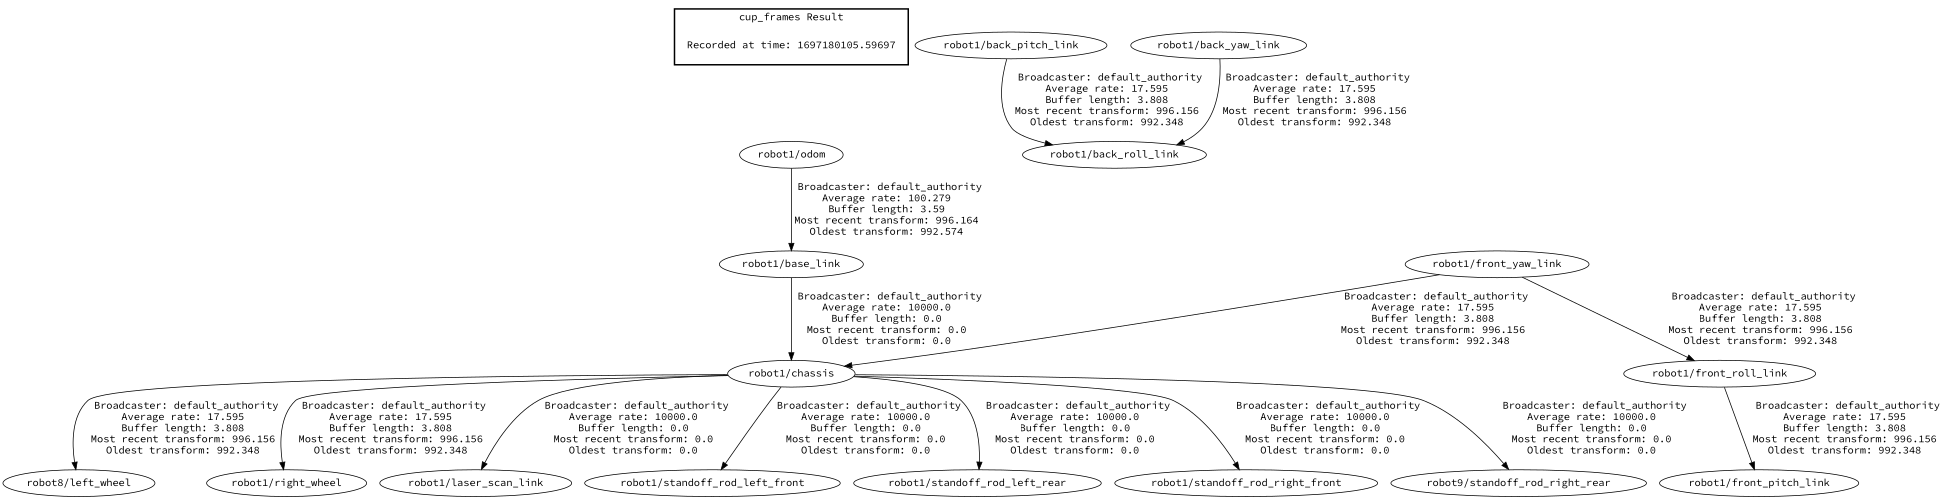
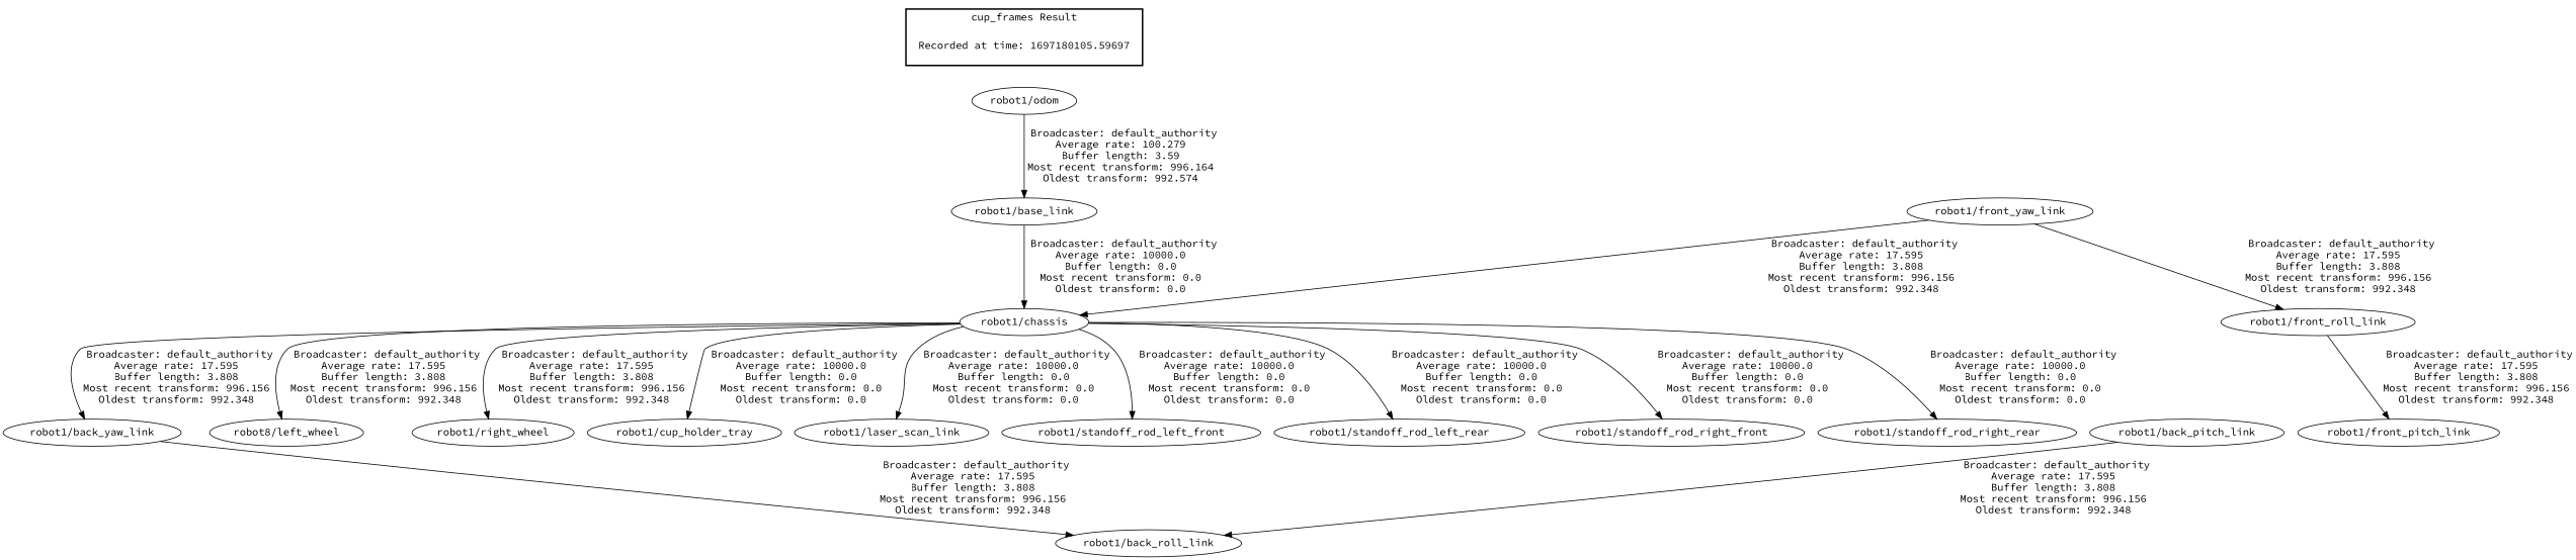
  digraph {
    fontname="Source Code Pro"
    node [fontname="Source Code Pro"]
    edge [fontname="Source Code Pro"]
    "Recorded at time: 1697180105.59697" [shape=plaintext]
    "robot1/odom"
    "robot1/back_pitch_link"
    "robot1/back_roll_link"
    "robot1/back_yaw_link"
    "robot1/chassis"
    n7 [label="robot8/left_wheel"]
    "robot1/right_wheel"
+   "robot1/cup_holder_tray"
    "robot1/laser_scan_link"
    "robot1/standoff_rod_left_front"
    "robot1/standoff_rod_left_rear"
    "robot1/standoff_rod_right_front"
-   "robot1/standoff_rod_right_rear" [label="robot9/standoff_rod_right_rear"]
+   "robot1/standoff_rod_right_rear"
    "robot1/front_yaw_link"
    "robot1/front_roll_link"
    "robot1/base_link"
    "robot1/front_pitch_link"
    subgraph cluster_1 {
      color=black
      label="cup_frames Result"
      style=bold
      "Recorded at time: 1697180105.59697"
    }
    "Recorded at time: 1697180105.59697" -> "robot1/odom" [style=invis]
    "robot1/odom" -> "robot1/base_link" [label=" Broadcaster: default_authority\nAverage rate: 100.279\nBuffer length: 3.59\nMost recent transform: 996.164\nOldest transform: 992.574\n"]
    "robot1/back_pitch_link" -> "robot1/back_roll_link" [label=" Broadcaster: default_authority\nAverage rate: 17.595\nBuffer length: 3.808\nMost recent transform: 996.156\nOldest transform: 992.348\n"]
    "robot1/back_yaw_link" -> "robot1/back_roll_link" [label=" Broadcaster: default_authority\nAverage rate: 17.595\nBuffer length: 3.808\nMost recent transform: 996.156\nOldest transform: 992.348\n"]
+   "robot1/chassis" -> "robot1/back_yaw_link" [label=" Broadcaster: default_authority\nAverage rate: 17.595\nBuffer length: 3.808\nMost recent transform: 996.156\nOldest transform: 992.348\n"]
    "robot1/chassis" -> n7 [label=" Broadcaster: default_authority\nAverage rate: 17.595\nBuffer length: 3.808\nMost recent transform: 996.156\nOldest transform: 992.348\n"]
    "robot1/chassis" -> "robot1/right_wheel" [label=" Broadcaster: default_authority\nAverage rate: 17.595\nBuffer length: 3.808\nMost recent transform: 996.156\nOldest transform: 992.348\n"]
+   "robot1/chassis" -> "robot1/cup_holder_tray" [label=" Broadcaster: default_authority\nAverage rate: 10000.0\nBuffer length: 0.0\nMost recent transform: 0.0\nOldest transform: 0.0\n"]
    "robot1/chassis" -> "robot1/laser_scan_link" [label=" Broadcaster: default_authority\nAverage rate: 10000.0\nBuffer length: 0.0\nMost recent transform: 0.0\nOldest transform: 0.0\n"]
    "robot1/chassis" -> "robot1/standoff_rod_left_front" [label=" Broadcaster: default_authority\nAverage rate: 10000.0\nBuffer length: 0.0\nMost recent transform: 0.0\nOldest transform: 0.0\n"]
    "robot1/chassis" -> "robot1/standoff_rod_left_rear" [label=" Broadcaster: default_authority\nAverage rate: 10000.0\nBuffer length: 0.0\nMost recent transform: 0.0\nOldest transform: 0.0\n"]
    "robot1/chassis" -> "robot1/standoff_rod_right_front" [label=" Broadcaster: default_authority\nAverage rate: 10000.0\nBuffer length: 0.0\nMost recent transform: 0.0\nOldest transform: 0.0\n"]
    "robot1/chassis" -> "robot1/standoff_rod_right_rear" [label=" Broadcaster: default_authority\nAverage rate: 10000.0\nBuffer length: 0.0\nMost recent transform: 0.0\nOldest transform: 0.0\n"]
    "robot1/front_yaw_link" -> "robot1/chassis" [label=" Broadcaster: default_authority\nAverage rate: 17.595\nBuffer length: 3.808\nMost recent transform: 996.156\nOldest transform: 992.348\n"]
    "robot1/front_yaw_link" -> "robot1/front_roll_link" [label=" Broadcaster: default_authority\nAverage rate: 17.595\nBuffer length: 3.808\nMost recent transform: 996.156\nOldest transform: 992.348\n"]
    "robot1/front_roll_link" -> "robot1/front_pitch_link" [label=" Broadcaster: default_authority\nAverage rate: 17.595\nBuffer length: 3.808\nMost recent transform: 996.156\nOldest transform: 992.348\n"]
    "robot1/base_link" -> "robot1/chassis" [label=" Broadcaster: default_authority\nAverage rate: 10000.0\nBuffer length: 0.0\nMost recent transform: 0.0\nOldest transform: 0.0\n"]
  }
